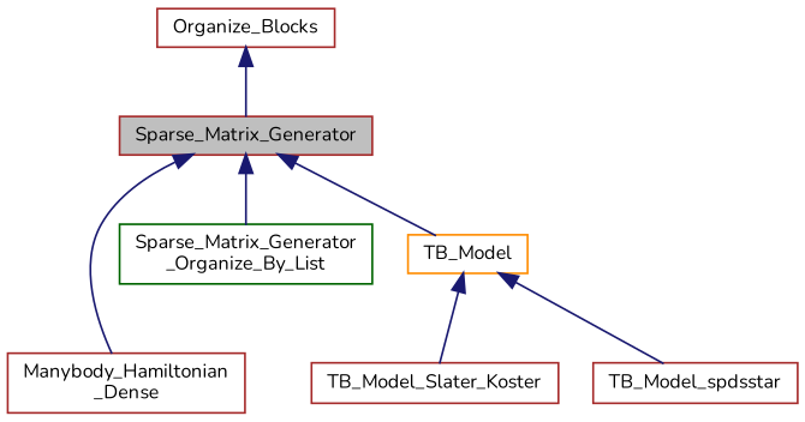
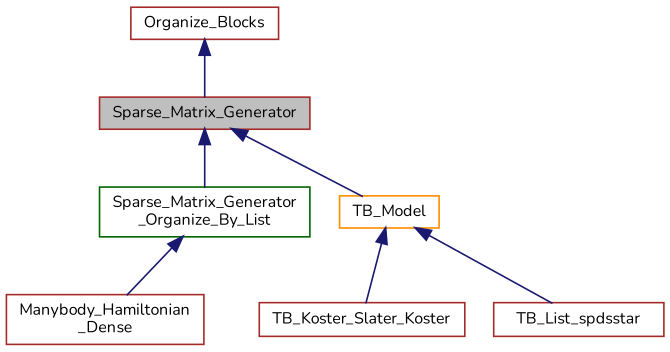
  digraph {
    fontname=Nunito
    node [color=brown fillcolor=white fontname=Nunito fontsize=10 shape=record style=filled]
    edge [color=midnightblue dir=back fontname=Nunito fontsize=10 labelfontname=Helvetica labelfontsize=10 style=solid]
    n1 [fillcolor=grey75 fontcolor=black height=0.2 label=Sparse_Matrix_Generator width=0.4]
    n2 [height=0.2 label="Manybody_Hamiltonian\l_Dense" width=0.4]
    n3 [color=darkgreen height=0.2 label="Sparse_Matrix_Generator\l_Organize_By_List" width=0.4]
    n4 [color=darkorange height=0.2 label=TB_Model width=0.4]
-   n5 [height=0.2 label=TB_Model_Slater_Koster width=0.4]
-   n6 [height=0.2 label=TB_Model_spdsstar width=0.4]
+   n5 [height=0.2 label=TB_Koster_Slater_Koster width=0.4]
+   n6 [height=0.2 label=TB_List_spdsstar width=0.4]
    n7 [height=0.2 label=Organize_Blocks width=0.4]
-   n1 -> n2
+   n3 -> n2
    n1 -> n3
    n1 -> n4
    n4 -> n5
    n4 -> n6
    n7 -> n1
  }
